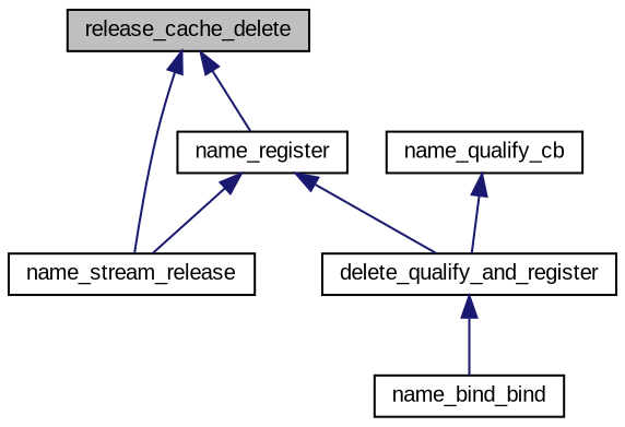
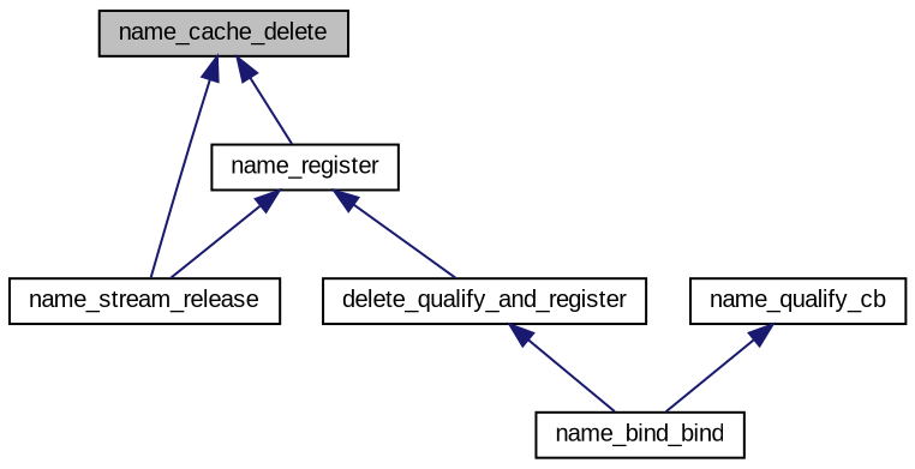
  digraph {
    fontname="Liberation Sans"
    rankdir=TB
    node [color=black fillcolor=white fontname="Liberation Sans" fontsize=10 shape=record style=filled]
    edge [color=midnightblue dir=back fontname="Liberation Sans" fontsize=10 labelfontname=FreeSans labelfontsize=10 style=solid]
-   n1 [fillcolor=grey75 fontcolor=black height=0.2 label=release_cache_delete width=0.4]
+   n1 [fillcolor=grey75 fontcolor=black height=0.2 label=name_cache_delete width=0.4]
    n2 [height=0.2 label=name_register width=0.4]
    n3 [height=0.2 label=name_stream_release width=0.4]
    n4 [height=0.2 label=delete_qualify_and_register width=0.4]
    n5 [height=0.2 label=name_bind_bind width=0.4]
    n6 [height=0.2 label=name_qualify_cb width=0.4]
    n1 -> n2
    n1 -> n3
    n2 -> n3
    n2 -> n4
    n4 -> n5
-   n6 -> n4
+   n6 -> n5
  }
